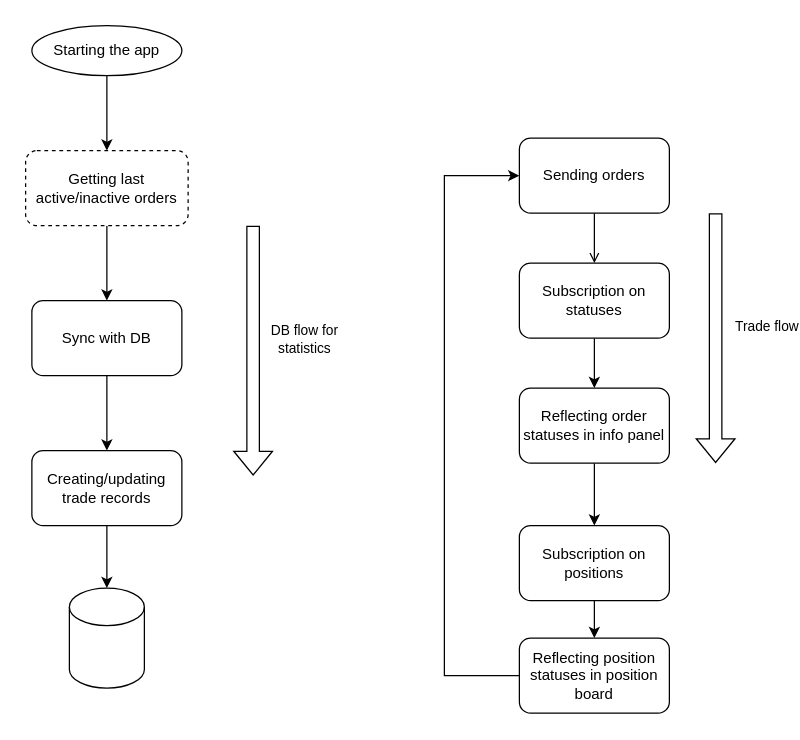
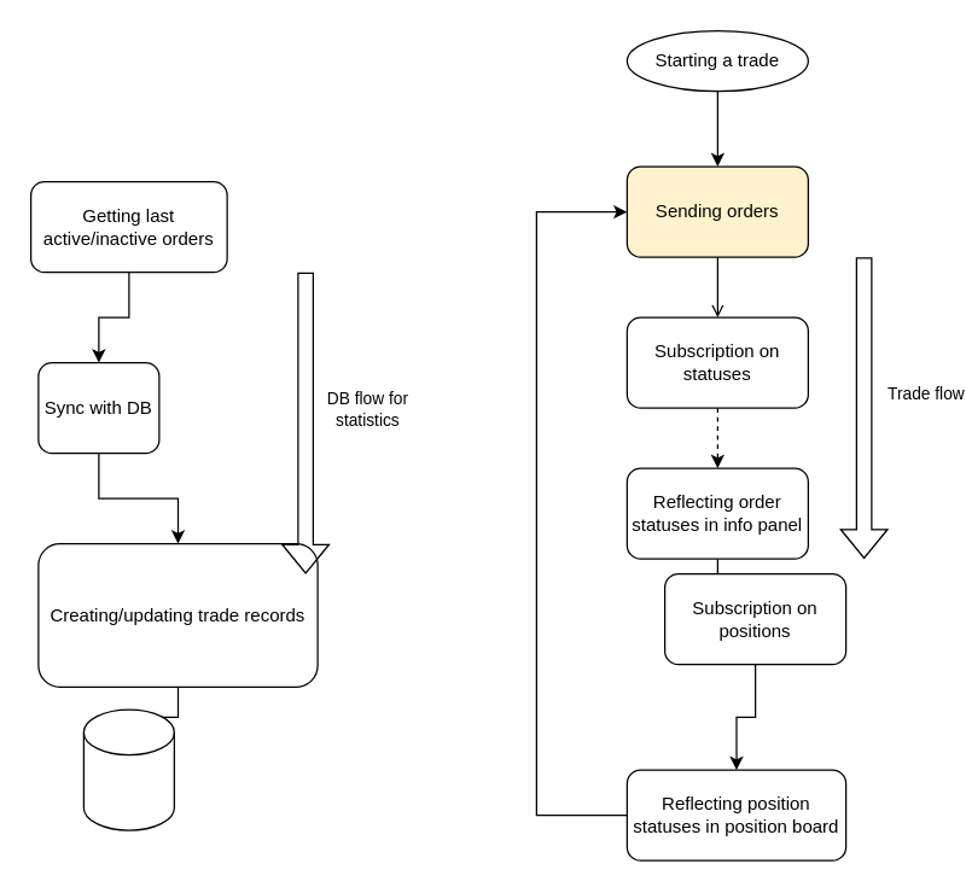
  <mxCell id="0" />
  <mxCell id="1" parent="0" />
- <mxCell id="2" value="" style="edgeStyle=orthogonalEdgeStyle;rounded=0;orthogonalLoop=1;jettySize=auto;html=1;" edge="1" parent="1" source="3" target="5"><mxGeometry relative="1" as="geometry" /></mxCell>
- <mxCell id="3" value="Starting the app" style="ellipse;whiteSpace=wrap;html=1;" vertex="1" parent="1"><mxGeometry x="25" y="20" width="120" height="40" as="geometry" /></mxCell>
  <mxCell id="4" value="" style="edgeStyle=orthogonalEdgeStyle;rounded=0;orthogonalLoop=1;jettySize=auto;html=1;" edge="1" parent="1" source="5" target="7"><mxGeometry relative="1" as="geometry" /></mxCell>
- <mxCell id="5" value="Getting last active/inactive orders" style="rounded=1;whiteSpace=wrap;html=1;dashed=1;" vertex="1" parent="1"><mxGeometry x="20" y="120" width="130" height="60" as="geometry" /></mxCell>
+ <mxCell id="5" value="Getting last active/inactive orders" style="rounded=1;whiteSpace=wrap;html=1;" vertex="1" parent="1"><mxGeometry x="20" y="120" width="130" height="60" as="geometry" /></mxCell>
  <mxCell id="6" value="" style="edgeStyle=orthogonalEdgeStyle;rounded=0;orthogonalLoop=1;jettySize=auto;html=1;" edge="1" parent="1" source="7" target="9"><mxGeometry relative="1" as="geometry" /></mxCell>
- <mxCell id="7" value="Sync with DB" style="rounded=1;whiteSpace=wrap;html=1;" vertex="1" parent="1"><mxGeometry x="25" y="240" width="120" height="60" as="geometry" /></mxCell>
+ <mxCell id="7" value="Sync with DB" style="rounded=1;whiteSpace=wrap;html=1;" vertex="1" parent="1"><mxGeometry x="25" y="240" width="80" height="60" as="geometry" /></mxCell>
  <mxCell id="8" value="" style="edgeStyle=orthogonalEdgeStyle;rounded=0;orthogonalLoop=1;jettySize=auto;html=1;" edge="1" parent="1" source="9" target="16"><mxGeometry relative="1" as="geometry" /></mxCell>
- <mxCell id="9" value="Creating/updating trade records" style="rounded=1;whiteSpace=wrap;html=1;" vertex="1" parent="1"><mxGeometry x="25" y="360" width="120" height="60" as="geometry" /></mxCell>
+ <mxCell id="9" value="Creating/updating trade records" style="rounded=1;whiteSpace=wrap;html=1;" vertex="1" parent="1"><mxGeometry x="25" y="360" width="185" height="95" as="geometry" /></mxCell>
  <mxCell id="10" value="" style="shape=flexArrow;endArrow=classic;html=1;rounded=0;" edge="1" parent="1"><mxGeometry width="50" height="50" relative="1" as="geometry"><mxPoint x="202" y="180" as="sourcePoint" /><mxPoint x="202" y="380" as="targetPoint" /></mxGeometry></mxCell>
  <mxCell id="11" value="DB flow for&lt;div&gt;statistics&lt;/div&gt;" style="edgeLabel;html=1;align=center;verticalAlign=middle;resizable=0;points=[];" vertex="1" connectable="0" parent="10"><mxGeometry x="-0.267" y="2" relative="1" as="geometry"><mxPoint x="38" y="17" as="offset" /></mxGeometry></mxCell>
+ <mxCell id="12" value="" style="edgeStyle=orthogonalEdgeStyle;rounded=0;orthogonalLoop=1;jettySize=auto;html=1;" edge="1" parent="1" source="13" target="15"><mxGeometry relative="1" as="geometry" /></mxCell>
+ <mxCell id="13" value="Starting a trade" style="ellipse;whiteSpace=wrap;html=1;" vertex="1" parent="1"><mxGeometry x="415" y="20" width="120" height="40" as="geometry" /></mxCell>
  <mxCell id="14" value="" style="edgeStyle=orthogonalEdgeStyle;rounded=0;orthogonalLoop=1;jettySize=auto;html=1;endArrow=open;" edge="1" parent="1" source="15" target="18"><mxGeometry relative="1" as="geometry" /></mxCell>
- <mxCell id="15" value="Sending orders" style="rounded=1;whiteSpace=wrap;html=1;" vertex="1" parent="1"><mxGeometry x="415" y="110" width="120" height="60" as="geometry" /></mxCell>
+ <mxCell id="15" value="Sending orders" style="rounded=1;whiteSpace=wrap;html=1;fillColor=#fff2cc;" vertex="1" parent="1"><mxGeometry x="415" y="110" width="120" height="60" as="geometry" /></mxCell>
  <mxCell id="16" value="" style="shape=cylinder3;whiteSpace=wrap;html=1;boundedLbl=1;backgroundOutline=1;size=15;" vertex="1" parent="1"><mxGeometry x="55" y="470" width="60" height="80" as="geometry" /></mxCell>
- <mxCell id="17" value="" style="edgeStyle=orthogonalEdgeStyle;rounded=0;orthogonalLoop=1;jettySize=auto;html=1;" edge="1" parent="1" source="18" target="20"><mxGeometry relative="1" as="geometry" /></mxCell>
+ <mxCell id="17" value="" style="edgeStyle=orthogonalEdgeStyle;rounded=0;orthogonalLoop=1;jettySize=auto;html=1;dashed=1;" edge="1" parent="1" source="18" target="20"><mxGeometry relative="1" as="geometry" /></mxCell>
  <mxCell id="18" value="Subscription on statuses" style="whiteSpace=wrap;html=1;rounded=1;" vertex="1" parent="1"><mxGeometry x="415" y="210" width="120" height="60" as="geometry" /></mxCell>
  <mxCell id="19" value="" style="edgeStyle=orthogonalEdgeStyle;rounded=0;orthogonalLoop=1;jettySize=auto;html=1;" edge="1" parent="1" source="20" target="22"><mxGeometry relative="1" as="geometry" /></mxCell>
  <mxCell id="20" value="Reflecting order statuses in info panel" style="whiteSpace=wrap;html=1;rounded=1;" vertex="1" parent="1"><mxGeometry x="415" y="310" width="120" height="60" as="geometry" /></mxCell>
  <mxCell id="21" value="" style="edgeStyle=orthogonalEdgeStyle;rounded=0;orthogonalLoop=1;jettySize=auto;html=1;" edge="1" parent="1" source="22" target="24"><mxGeometry relative="1" as="geometry" /></mxCell>
- <mxCell id="22" value="Subscription on positions" style="whiteSpace=wrap;html=1;rounded=1;" vertex="1" parent="1"><mxGeometry x="415" y="420" width="120" height="60" as="geometry" /></mxCell>
+ <mxCell id="22" value="Subscription on positions" style="whiteSpace=wrap;html=1;rounded=1;" vertex="1" parent="1"><mxGeometry x="440" y="380" width="120" height="60" as="geometry" /></mxCell>
  <mxCell id="23" value="" style="edgeStyle=orthogonalEdgeStyle;rounded=0;orthogonalLoop=1;jettySize=auto;html=1;entryX=0;entryY=0.5;entryDx=0;entryDy=0;" edge="1" parent="1" source="24" target="15"><mxGeometry relative="1" as="geometry"><mxPoint x="365" y="140" as="targetPoint" /><Array as="points"><mxPoint x="355" y="540" /><mxPoint x="355" y="140" /></Array></mxGeometry></mxCell>
- <mxCell id="24" value="Reflecting position statuses in position board" style="whiteSpace=wrap;html=1;rounded=1;" vertex="1" parent="1"><mxGeometry x="415" y="510" width="120" height="60" as="geometry" /></mxCell>
+ <mxCell id="24" value="Reflecting position statuses in position board" style="whiteSpace=wrap;html=1;rounded=1;" vertex="1" parent="1"><mxGeometry x="415" y="510" width="145" height="60" as="geometry" /></mxCell>
  <mxCell id="25" value="" style="shape=flexArrow;endArrow=classic;html=1;rounded=0;" edge="1" parent="1"><mxGeometry width="50" height="50" relative="1" as="geometry"><mxPoint x="572" y="170" as="sourcePoint" /><mxPoint x="572" y="370" as="targetPoint" /></mxGeometry></mxCell>
  <mxCell id="26" value="Trade flow" style="edgeLabel;html=1;align=center;verticalAlign=middle;resizable=0;points=[];" vertex="1" connectable="0" parent="25"><mxGeometry x="-0.267" y="2" relative="1" as="geometry"><mxPoint x="38" y="17" as="offset" /></mxGeometry></mxCell>
